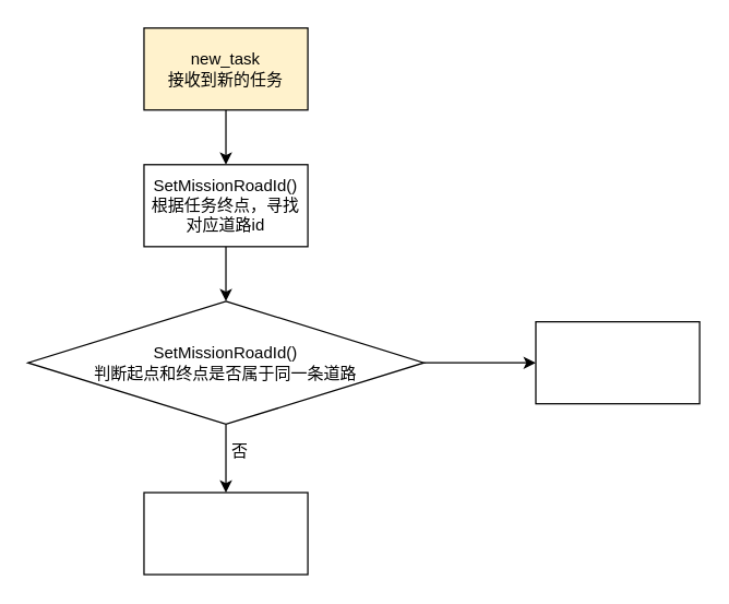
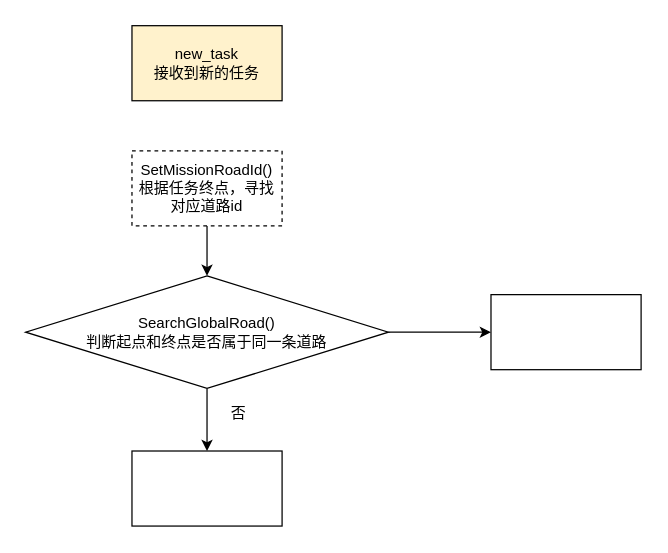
  <mxCell id="0" />
  <mxCell id="1" parent="0" />
- <mxCell id="2" value="" style="edgeStyle=orthogonalEdgeStyle;rounded=0;orthogonalLoop=1;jettySize=auto;html=1;" edge="1" parent="1" source="3" target="5"><mxGeometry relative="1" as="geometry" /></mxCell>
  <mxCell id="3" value="&lt;div&gt;new_task&lt;/div&gt;&lt;div&gt;接收到新的任务&lt;br&gt;&lt;/div&gt;" style="rounded=0;whiteSpace=wrap;html=1;fillColor=#fff2cc;" vertex="1" parent="1"><mxGeometry x="105" y="20" width="120" height="60" as="geometry" /></mxCell>
  <mxCell id="4" value="" style="edgeStyle=orthogonalEdgeStyle;rounded=0;orthogonalLoop=1;jettySize=auto;html=1;" edge="1" parent="1" source="5"><mxGeometry relative="1" as="geometry"><mxPoint x="165" y="220" as="targetPoint" /></mxGeometry></mxCell>
- <mxCell id="5" value="&lt;div&gt;SetMissionRoadId()&lt;/div&gt;&lt;div&gt;根据任务终点，寻找对应道路id&lt;br&gt;&lt;/div&gt;" style="whiteSpace=wrap;html=1;rounded=0;" vertex="1" parent="1"><mxGeometry x="105" y="120" width="120" height="60" as="geometry" /></mxCell>
+ <mxCell id="5" value="&lt;div&gt;SetMissionRoadId()&lt;/div&gt;&lt;div&gt;根据任务终点，寻找对应道路id&lt;br&gt;&lt;/div&gt;" style="whiteSpace=wrap;html=1;rounded=0;dashed=1;" vertex="1" parent="1"><mxGeometry x="105" y="120" width="120" height="60" as="geometry" /></mxCell>
  <mxCell id="6" value="" style="edgeStyle=orthogonalEdgeStyle;rounded=0;orthogonalLoop=1;jettySize=auto;html=1;" edge="1" parent="1" source="8" target="9"><mxGeometry relative="1" as="geometry" /></mxCell>
  <mxCell id="7" value="" style="edgeStyle=orthogonalEdgeStyle;rounded=0;orthogonalLoop=1;jettySize=auto;html=1;" edge="1" parent="1" source="8" target="10"><mxGeometry relative="1" as="geometry" /></mxCell>
- <mxCell id="8" value="&lt;div&gt;SetMissionRoadId()&lt;/div&gt;&lt;div&gt;判断起点和终点是否属于同一条道路&lt;br&gt;&lt;/div&gt;" style="rhombus;whiteSpace=wrap;html=1;" vertex="1" parent="1"><mxGeometry x="20" y="220" width="290" height="90" as="geometry" /></mxCell>
+ <mxCell id="8" value="&lt;div&gt;SearchGlobalRoad()&lt;/div&gt;&lt;div&gt;判断起点和终点是否属于同一条道路&lt;br&gt;&lt;/div&gt;" style="rhombus;whiteSpace=wrap;html=1;" vertex="1" parent="1"><mxGeometry x="20" y="220" width="290" height="90" as="geometry" /></mxCell>
  <mxCell id="9" value="" style="whiteSpace=wrap;html=1;" vertex="1" parent="1"><mxGeometry x="105" y="360" width="120" height="60" as="geometry" /></mxCell>
  <mxCell id="10" value="" style="whiteSpace=wrap;html=1;" vertex="1" parent="1"><mxGeometry x="392" y="235" width="120" height="60" as="geometry" /></mxCell>
- <mxCell id="11" value="否" style="text;html=1;align=center;verticalAlign=middle;resizable=0;points=[];autosize=1;strokeColor=none;fillColor=none;" vertex="1" parent="1"><mxGeometry x="160" y="320" width="30" height="20" as="geometry" /></mxCell>
+ <mxCell id="11" value="否" style="text;html=1;align=center;verticalAlign=middle;resizable=0;points=[];autosize=1;strokeColor=none;fillColor=none;" vertex="1" parent="1"><mxGeometry x="175" y="320" width="30" height="20" as="geometry" /></mxCell>
